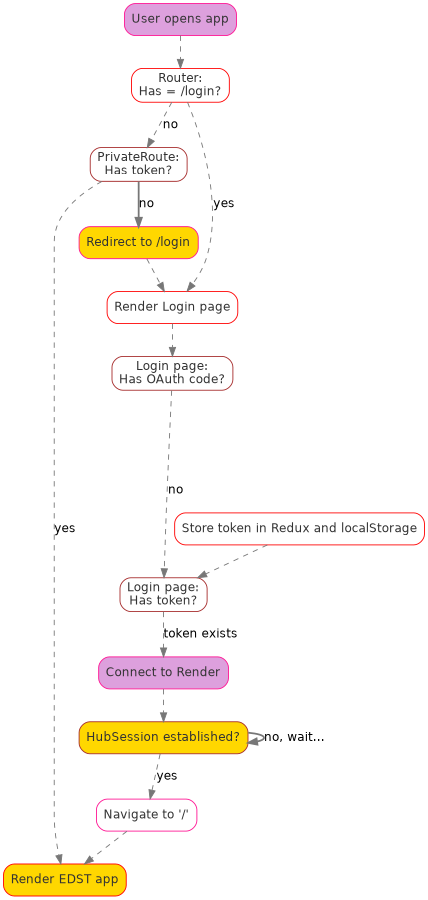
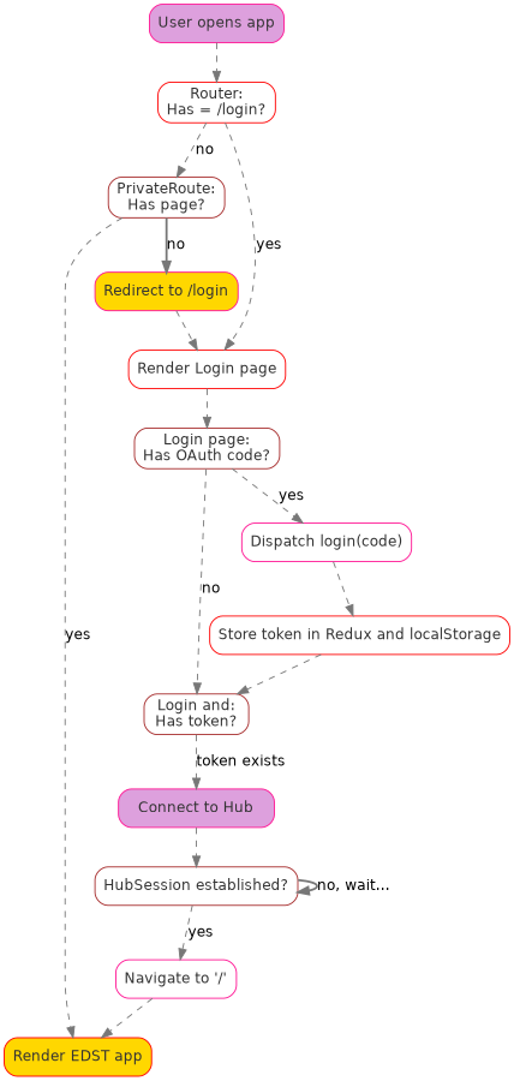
  digraph {
    fontname=Helvetica
    rankdir=TB
    node [color=deeppink fillcolor=white fontcolor="#333333" fontname=Helvetica shape=box style="rounded,filled"]
    edge [color="#777777" fontname=Helvetica style=dashed]
    n1 [fillcolor=plum label="User opens app"]
    n2 [color=red label="Router:\nHas = /login?"]
-   n3 [color=brown label="PrivateRoute:\nHas token?"]
+   n3 [color=brown label="PrivateRoute:\nHas page?"]
    n4 [color=red label="Render Login page"]
    n5 [fillcolor=gold label="Redirect to /login"]
    n6 [color=red fillcolor=gold label="Render EDST app"]
    n7 [color=brown label="Login page:\nHas OAuth code?"]
-   n9 [color=brown label="Login page:\nHas token?"]
+   n8 [label="Dispatch login(code)"]
+   n9 [color=brown label="Login and:\nHas token?"]
    n10 [color=red label="Store token in Redux and localStorage"]
-   n11 [fillcolor=plum label="Connect to Render"]
-   n12 [color=brown fillcolor=gold label="HubSession established?"]
+   n11 [fillcolor=plum label="Connect to Hub"]
+   n12 [color=brown label="HubSession established?"]
    n13 [label="Navigate to '/'"]
    n1 -> n2
    n2 -> n3 [label=no]
    n2 -> n4 [label=yes]
    n3 -> n5 [label=no style=bold]
    n3 -> n6 [label=yes]
    n4 -> n7
    n5 -> n4
+   n7 -> n8 [label=yes]
    n7 -> n9 [label=no]
+   n8 -> n10
    n9 -> n11 [label="token exists"]
    n10 -> n9
    n11 -> n12
    n12 -> n12 [label="no, wait..." style=bold]
    n12 -> n13 [label=yes]
    n13 -> n6
  }
